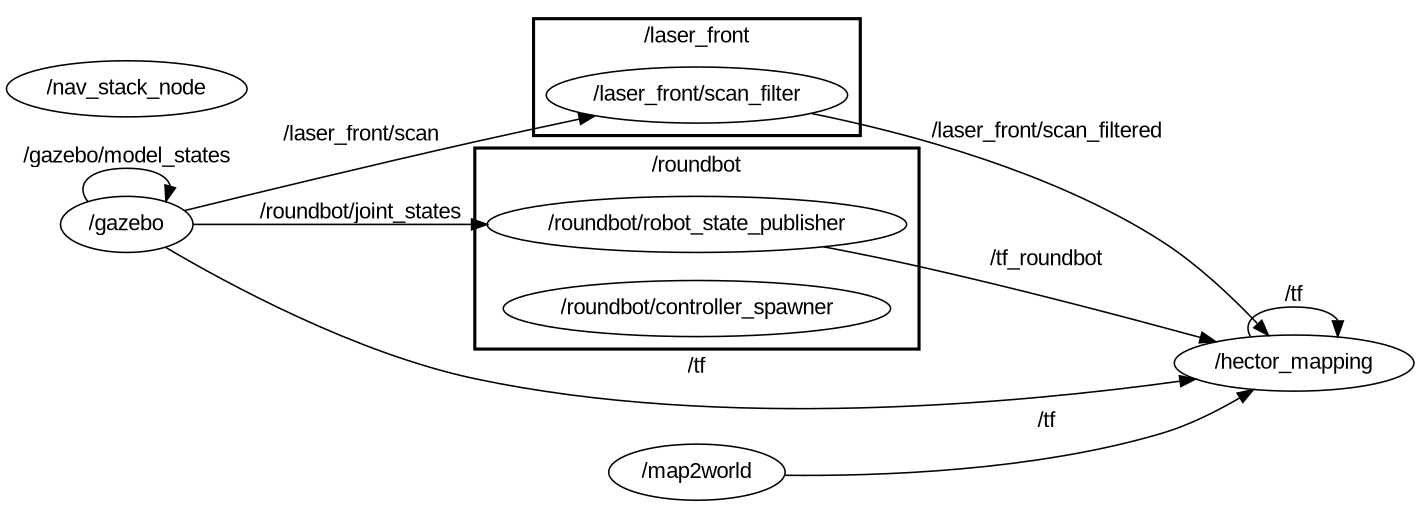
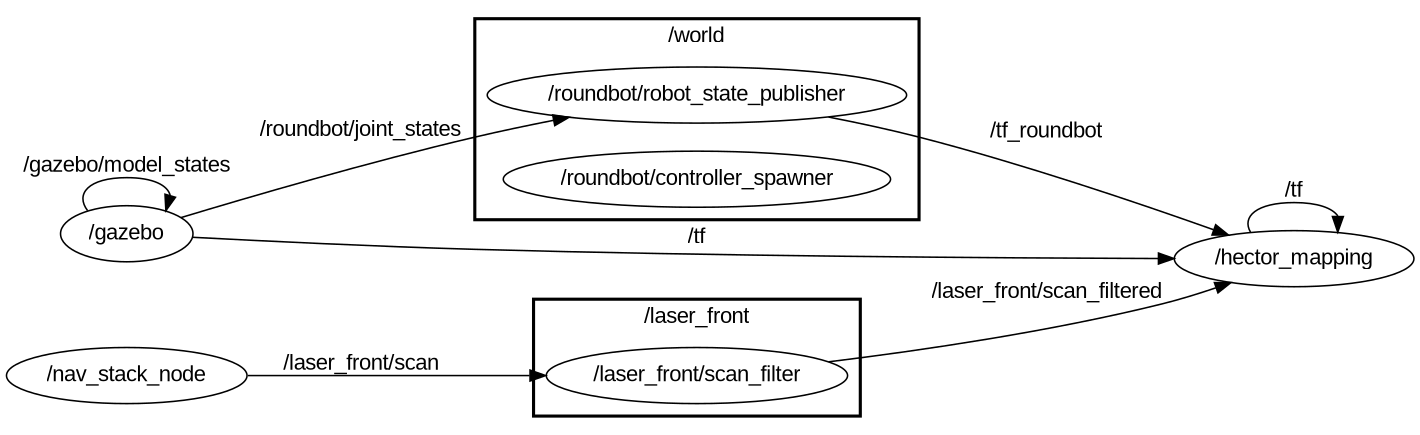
  digraph {
    compound=True
    fontname="Liberation Sans"
    rank=same
    rankdir=LR
    ranksep=0.2
    node [fontname="Liberation Sans" shape=ellipse]
    edge [fontname="Liberation Sans" penwidth=1]
    n1 [height=0.5 label="/laser_front/scan_filter" width=2.5276]
    n2 [height=0.5 label="/roundbot/robot_state_publisher" width=3.4303]
    n3 [height=0.5 label="/roundbot/controller_spawner" width=3.1955]
    n4 [height=0.5 label="/hector_mapping" width=1.9679]
-   n5 [height=0.5 label="/map2world" width=1.4985]
    n6 [height=0.5 label="/nav_stack_node" width=1.9318]
    n7 [height=0.5 label="/gazebo" width=1.0652]
    subgraph cluster_1 {
      label="/laser_front"
      style=bold
      n1
    }
    subgraph cluster_2 {
-     label="/roundbot"
+     label="/world"
      style=bold
      n2
      n3
    }
    n1 -> n4 [label="/laser_front/scan_filtered"]
    n2 -> n4 [label="/tf_roundbot"]
    n4 -> n4 [label="/tf"]
-   n5 -> n4 [label="/tf"]
-   n7 -> n1 [label="/laser_front/scan"]
+   n6 -> n1 [label="/laser_front/scan"]
    n7 -> n2 [label="/roundbot/joint_states"]
    n7 -> n4 [label="/tf"]
    n7 -> n7 [label="/gazebo/model_states"]
  }
